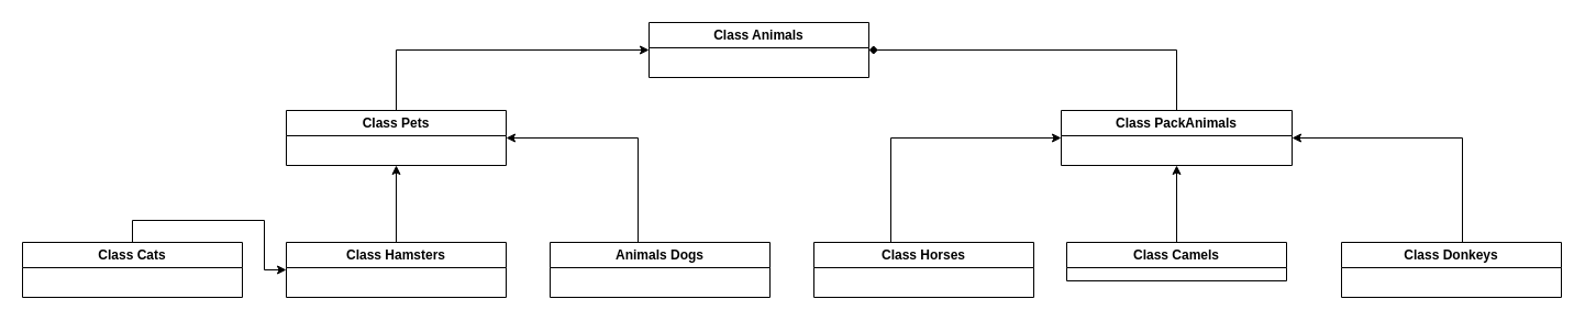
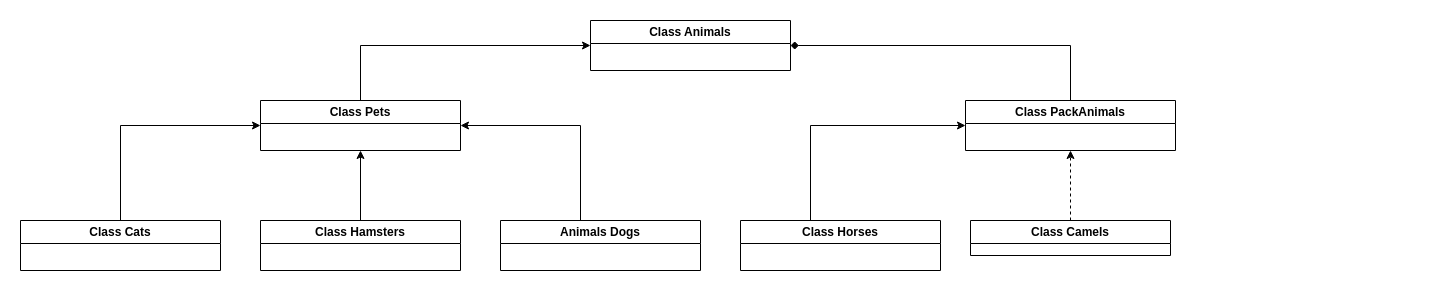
  <mxCell id="0" />
  <mxCell id="1" parent="0" />
  <mxCell id="2" style="edgeStyle=orthogonalEdgeStyle;rounded=0;orthogonalLoop=1;jettySize=auto;html=1;entryX=1;entryY=0.5;entryDx=0;entryDy=0;" edge="1" parent="1" source="3" target="5"><mxGeometry relative="1" as="geometry"><Array as="points"><mxPoint x="580" y="125" /></Array></mxGeometry></mxCell>
  <mxCell id="3" value="Animals Dogs" style="swimlane;whiteSpace=wrap;html=1;" vertex="1" parent="1"><mxGeometry x="500" y="220" width="200" height="50" as="geometry" /></mxCell>
  <mxCell id="4" style="edgeStyle=orthogonalEdgeStyle;rounded=0;orthogonalLoop=1;jettySize=auto;html=1;entryX=0;entryY=0.5;entryDx=0;entryDy=0;" edge="1" parent="1" source="5" target="12"><mxGeometry relative="1" as="geometry"><Array as="points"><mxPoint x="360" y="45" /></Array></mxGeometry></mxCell>
  <mxCell id="5" value="Class Pets" style="swimlane;whiteSpace=wrap;html=1;" vertex="1" parent="1"><mxGeometry x="260" y="100" width="200" height="50" as="geometry" /></mxCell>
  <mxCell id="6" style="edgeStyle=orthogonalEdgeStyle;rounded=0;orthogonalLoop=1;jettySize=auto;html=1;entryX=1;entryY=0.5;entryDx=0;entryDy=0;endArrow=diamond;" edge="1" parent="1" source="7" target="12"><mxGeometry relative="1" as="geometry"><Array as="points"><mxPoint x="1070" y="45" /></Array></mxGeometry></mxCell>
  <mxCell id="7" value="Class PackAnimals" style="swimlane;whiteSpace=wrap;html=1;" vertex="1" parent="1"><mxGeometry x="965" y="100" width="210" height="50" as="geometry" /></mxCell>
- <mxCell id="8" style="edgeStyle=orthogonalEdgeStyle;rounded=0;orthogonalLoop=1;jettySize=auto;html=1;exitX=0.5;exitY=0;exitDx=0;exitDy=0;" edge="1" parent="1" source="9" target="11"><mxGeometry relative="1" as="geometry" /></mxCell>
+ <mxCell id="8" style="edgeStyle=orthogonalEdgeStyle;rounded=0;orthogonalLoop=1;jettySize=auto;html=1;exitX=0.5;exitY=0;exitDx=0;exitDy=0;entryX=0;entryY=0.5;entryDx=0;entryDy=0;" edge="1" parent="1" source="9" target="5"><mxGeometry relative="1" as="geometry" /></mxCell>
  <mxCell id="9" value="Class Cats" style="swimlane;whiteSpace=wrap;html=1;" vertex="1" parent="1"><mxGeometry x="20" y="220" width="200" height="50" as="geometry" /></mxCell>
  <mxCell id="10" style="edgeStyle=orthogonalEdgeStyle;rounded=0;orthogonalLoop=1;jettySize=auto;html=1;entryX=0.5;entryY=1;entryDx=0;entryDy=0;" edge="1" parent="1" source="11" target="5"><mxGeometry relative="1" as="geometry" /></mxCell>
  <mxCell id="11" value="Class Hamsters" style="swimlane;whiteSpace=wrap;html=1;" vertex="1" parent="1"><mxGeometry x="260" y="220" width="200" height="50" as="geometry" /></mxCell>
  <mxCell id="12" value="Class Animals" style="swimlane;whiteSpace=wrap;html=1;" vertex="1" parent="1"><mxGeometry x="590" y="20" width="200" height="50" as="geometry" /></mxCell>
  <mxCell id="13" style="edgeStyle=orthogonalEdgeStyle;rounded=0;orthogonalLoop=1;jettySize=auto;html=1;entryX=0;entryY=0.5;entryDx=0;entryDy=0;" edge="1" parent="1" source="14" target="7"><mxGeometry relative="1" as="geometry"><Array as="points"><mxPoint x="810" y="125" /></Array></mxGeometry></mxCell>
  <mxCell id="14" value="Class Horses" style="swimlane;whiteSpace=wrap;html=1;" vertex="1" parent="1"><mxGeometry x="740" y="220" width="200" height="50" as="geometry" /></mxCell>
- <mxCell id="15" style="edgeStyle=orthogonalEdgeStyle;rounded=0;orthogonalLoop=1;jettySize=auto;html=1;entryX=0.5;entryY=1;entryDx=0;entryDy=0;" edge="1" parent="1" source="16" target="7"><mxGeometry relative="1" as="geometry" /></mxCell>
+ <mxCell id="15" style="edgeStyle=orthogonalEdgeStyle;rounded=0;orthogonalLoop=1;jettySize=auto;html=1;entryX=0.5;entryY=1;entryDx=0;entryDy=0;dashed=1;" edge="1" parent="1" source="16" target="7"><mxGeometry relative="1" as="geometry" /></mxCell>
  <mxCell id="16" value="Class Camels" style="swimlane;whiteSpace=wrap;html=1;" vertex="1" parent="1"><mxGeometry x="970" y="220" width="200" height="35" as="geometry" /></mxCell>
- <mxCell id="17" style="edgeStyle=orthogonalEdgeStyle;rounded=0;orthogonalLoop=1;jettySize=auto;html=1;entryX=1;entryY=0.5;entryDx=0;entryDy=0;" edge="1" parent="1" source="18" target="7"><mxGeometry relative="1" as="geometry"><Array as="points"><mxPoint x="1330" y="125" /></Array></mxGeometry></mxCell>
- <mxCell id="18" value="Class Donkeys" style="swimlane;whiteSpace=wrap;html=1;" vertex="1" parent="1"><mxGeometry x="1220" y="220" width="200" height="50" as="geometry" /></mxCell>
